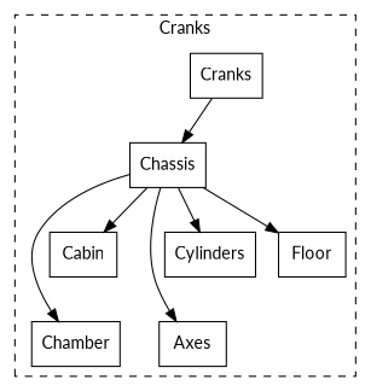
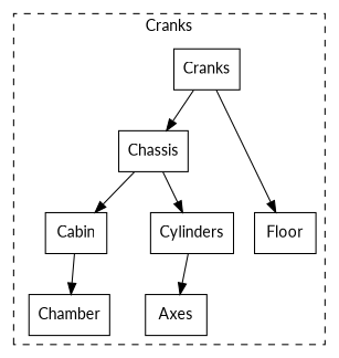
  digraph {
    compound=true
    fontname=Lato
    rankdir=TD
    node [fontname=Lato shape=box]
    edge [fontname=Lato]
    n1 [label=Chassis]
    n2 [label=Chamber]
    n3 [label=Cabin]
    n4 [label=Axes]
    n5 [label=Cylinders]
    n6 [label=Floor]
    n7 [label=Cranks]
    subgraph cluster_1 {
      label=Cranks
      style=dashed
      n1
      n2
      n3
      n4
      n5
      n6
      n7
    }
-   n1 -> n2
+   n3 -> n2
    n1 -> n3
-   n1 -> n4
+   n5 -> n4
    n1 -> n5
-   n1 -> n6
+   n7 -> n6
    n7 -> n1
  }
